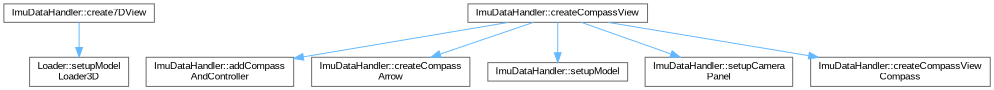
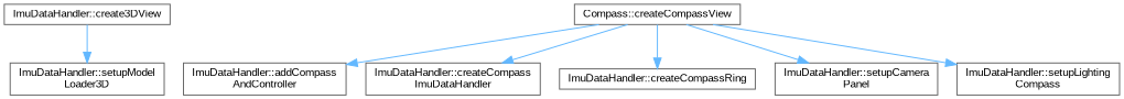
  digraph {
    fontname="Liberation Sans"
    rankdir=TB
    node [color=grey40 fillcolor=white fontname="Liberation Sans" fontsize=10 shape=box style=filled]
    edge [color=steelblue1 fontname="Liberation Sans" fontsize=10 labelfontname=Helvetica labelfontsize=10 style=solid]
-   n1 [height=0.2 label="ImuDataHandler::create7DView" width=0.4]
-   n2 [height=0.2 label="Loader::setupModel\lLoader3D" width=0.4]
-   n3 [height=0.2 label="ImuDataHandler::createCompassView" width=0.4]
+   n1 [height=0.2 label="ImuDataHandler::create3DView" width=0.4]
+   n2 [height=0.2 label="ImuDataHandler::setupModel\lLoader3D" width=0.4]
+   n3 [height=0.2 label="Compass::createCompassView" width=0.4]
    n4 [height=0.2 label="ImuDataHandler::addCompass\lAndController" width=0.4]
-   n5 [height=0.2 label="ImuDataHandler::createCompass\lArrow" width=0.4]
-   n6 [height=0.2 label="ImuDataHandler::setupModel" width=0.4]
+   n5 [height=0.2 label="ImuDataHandler::createCompass\lImuDataHandler" width=0.4]
+   n6 [height=0.2 label="ImuDataHandler::createCompassRing" width=0.4]
    n7 [height=0.2 label="ImuDataHandler::setupCamera\lPanel" width=0.4]
-   n8 [height=0.2 label="ImuDataHandler::createCompassView\lCompass" width=0.4]
+   n8 [height=0.2 label="ImuDataHandler::setupLighting\lCompass" width=0.4]
    n1 -> n2
    n3 -> n4
    n3 -> n5
    n3 -> n6
    n3 -> n7
    n3 -> n8
  }
